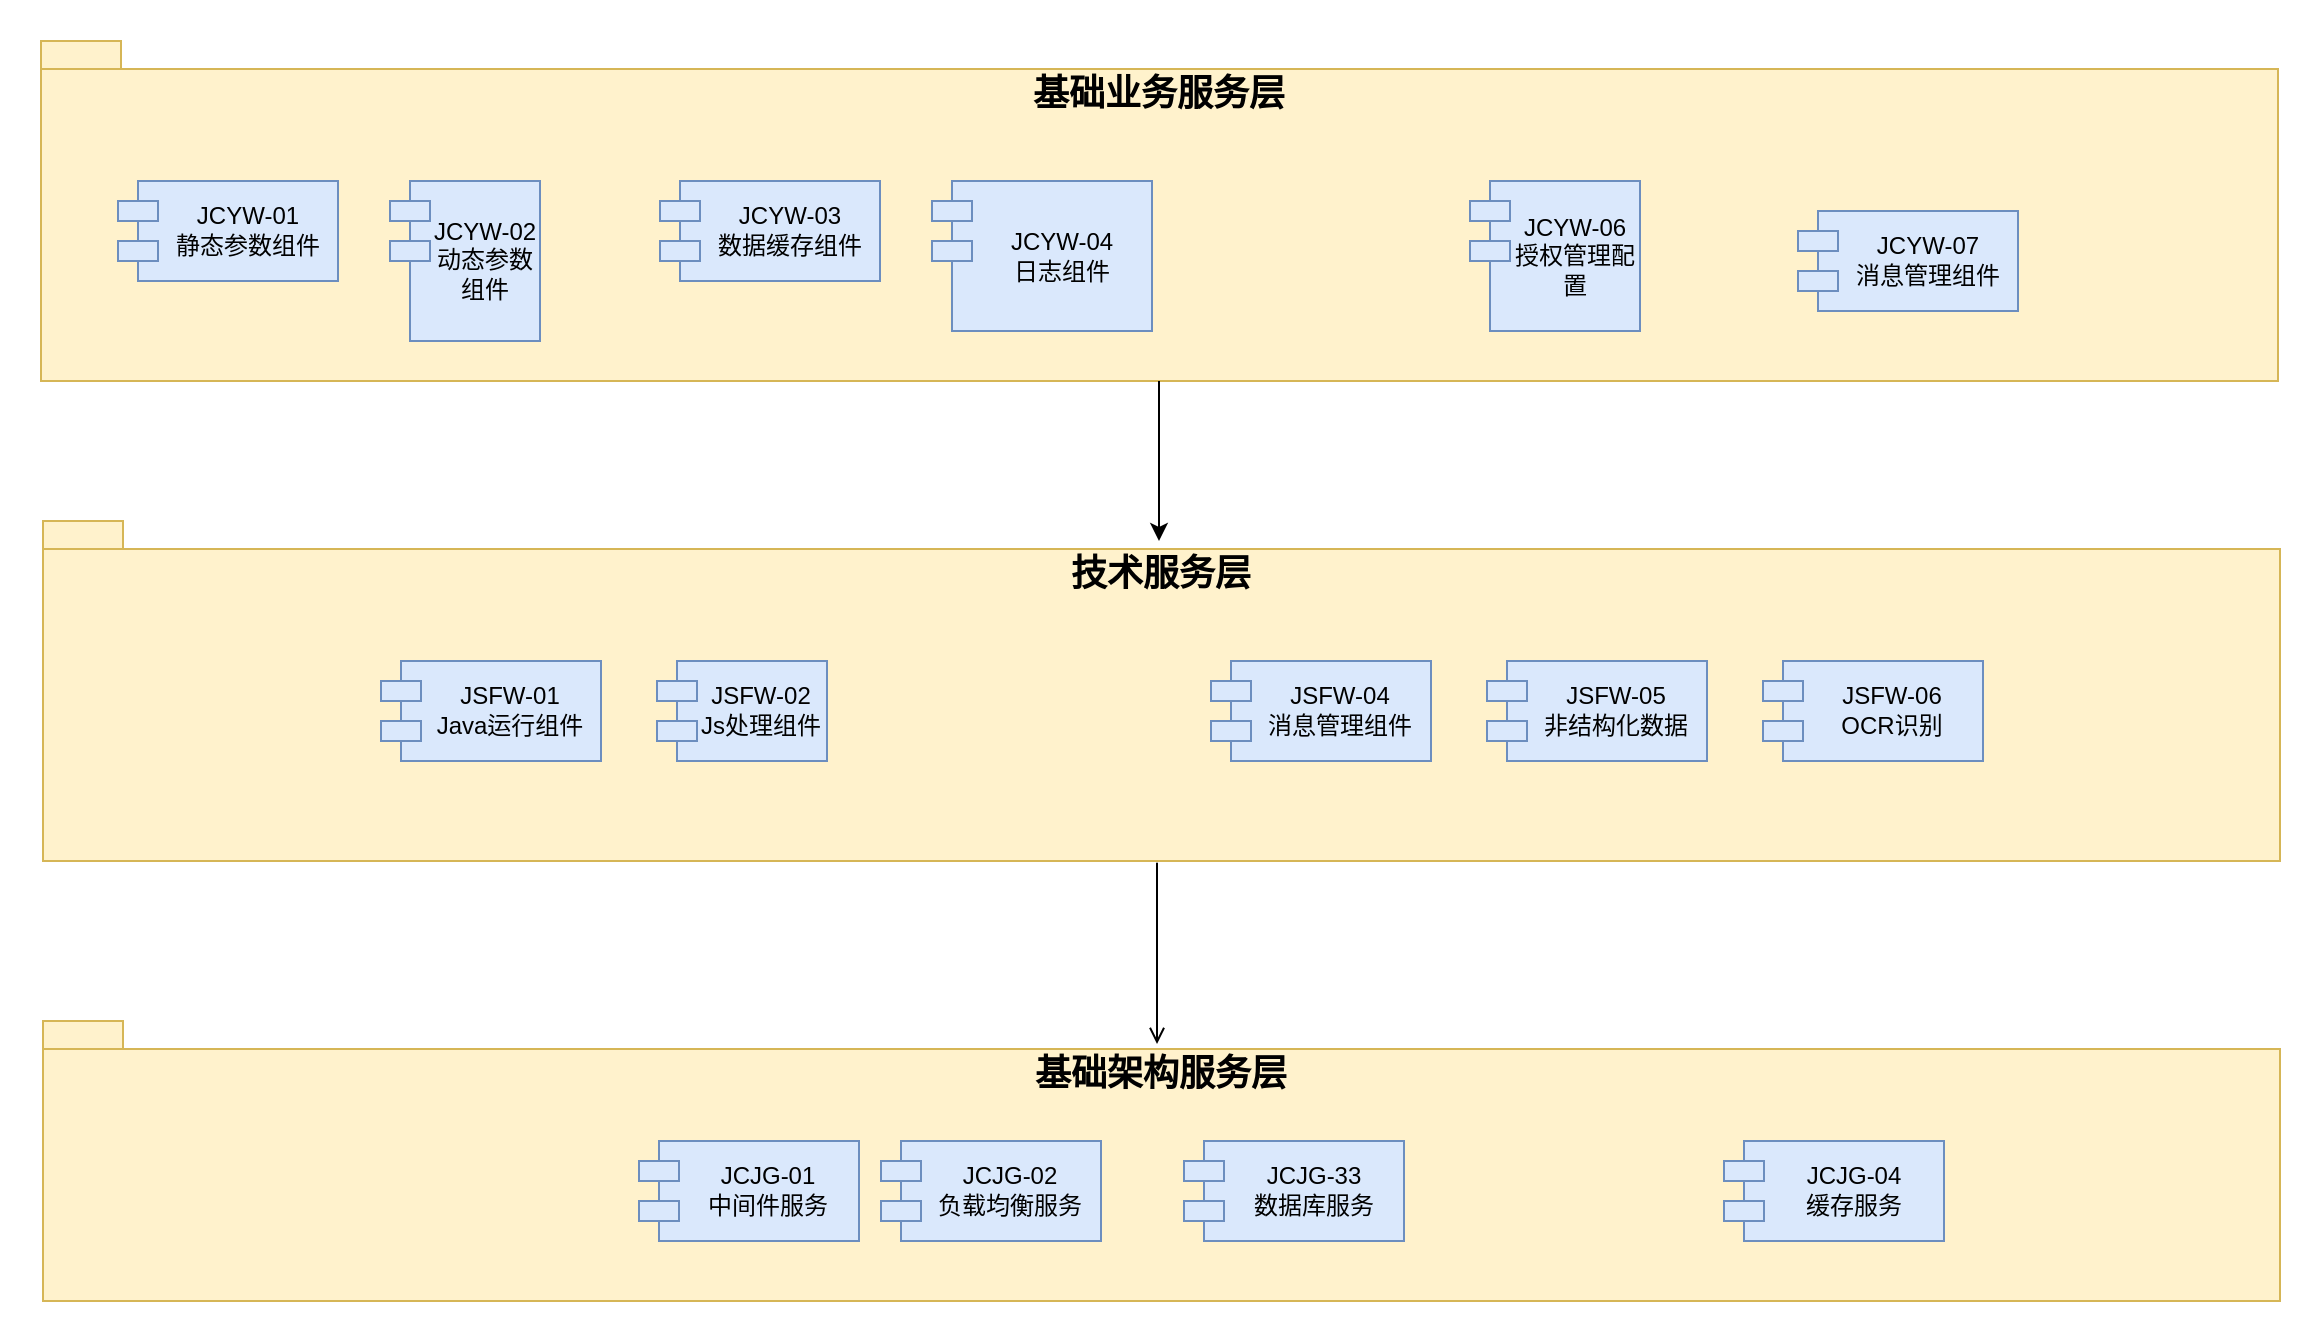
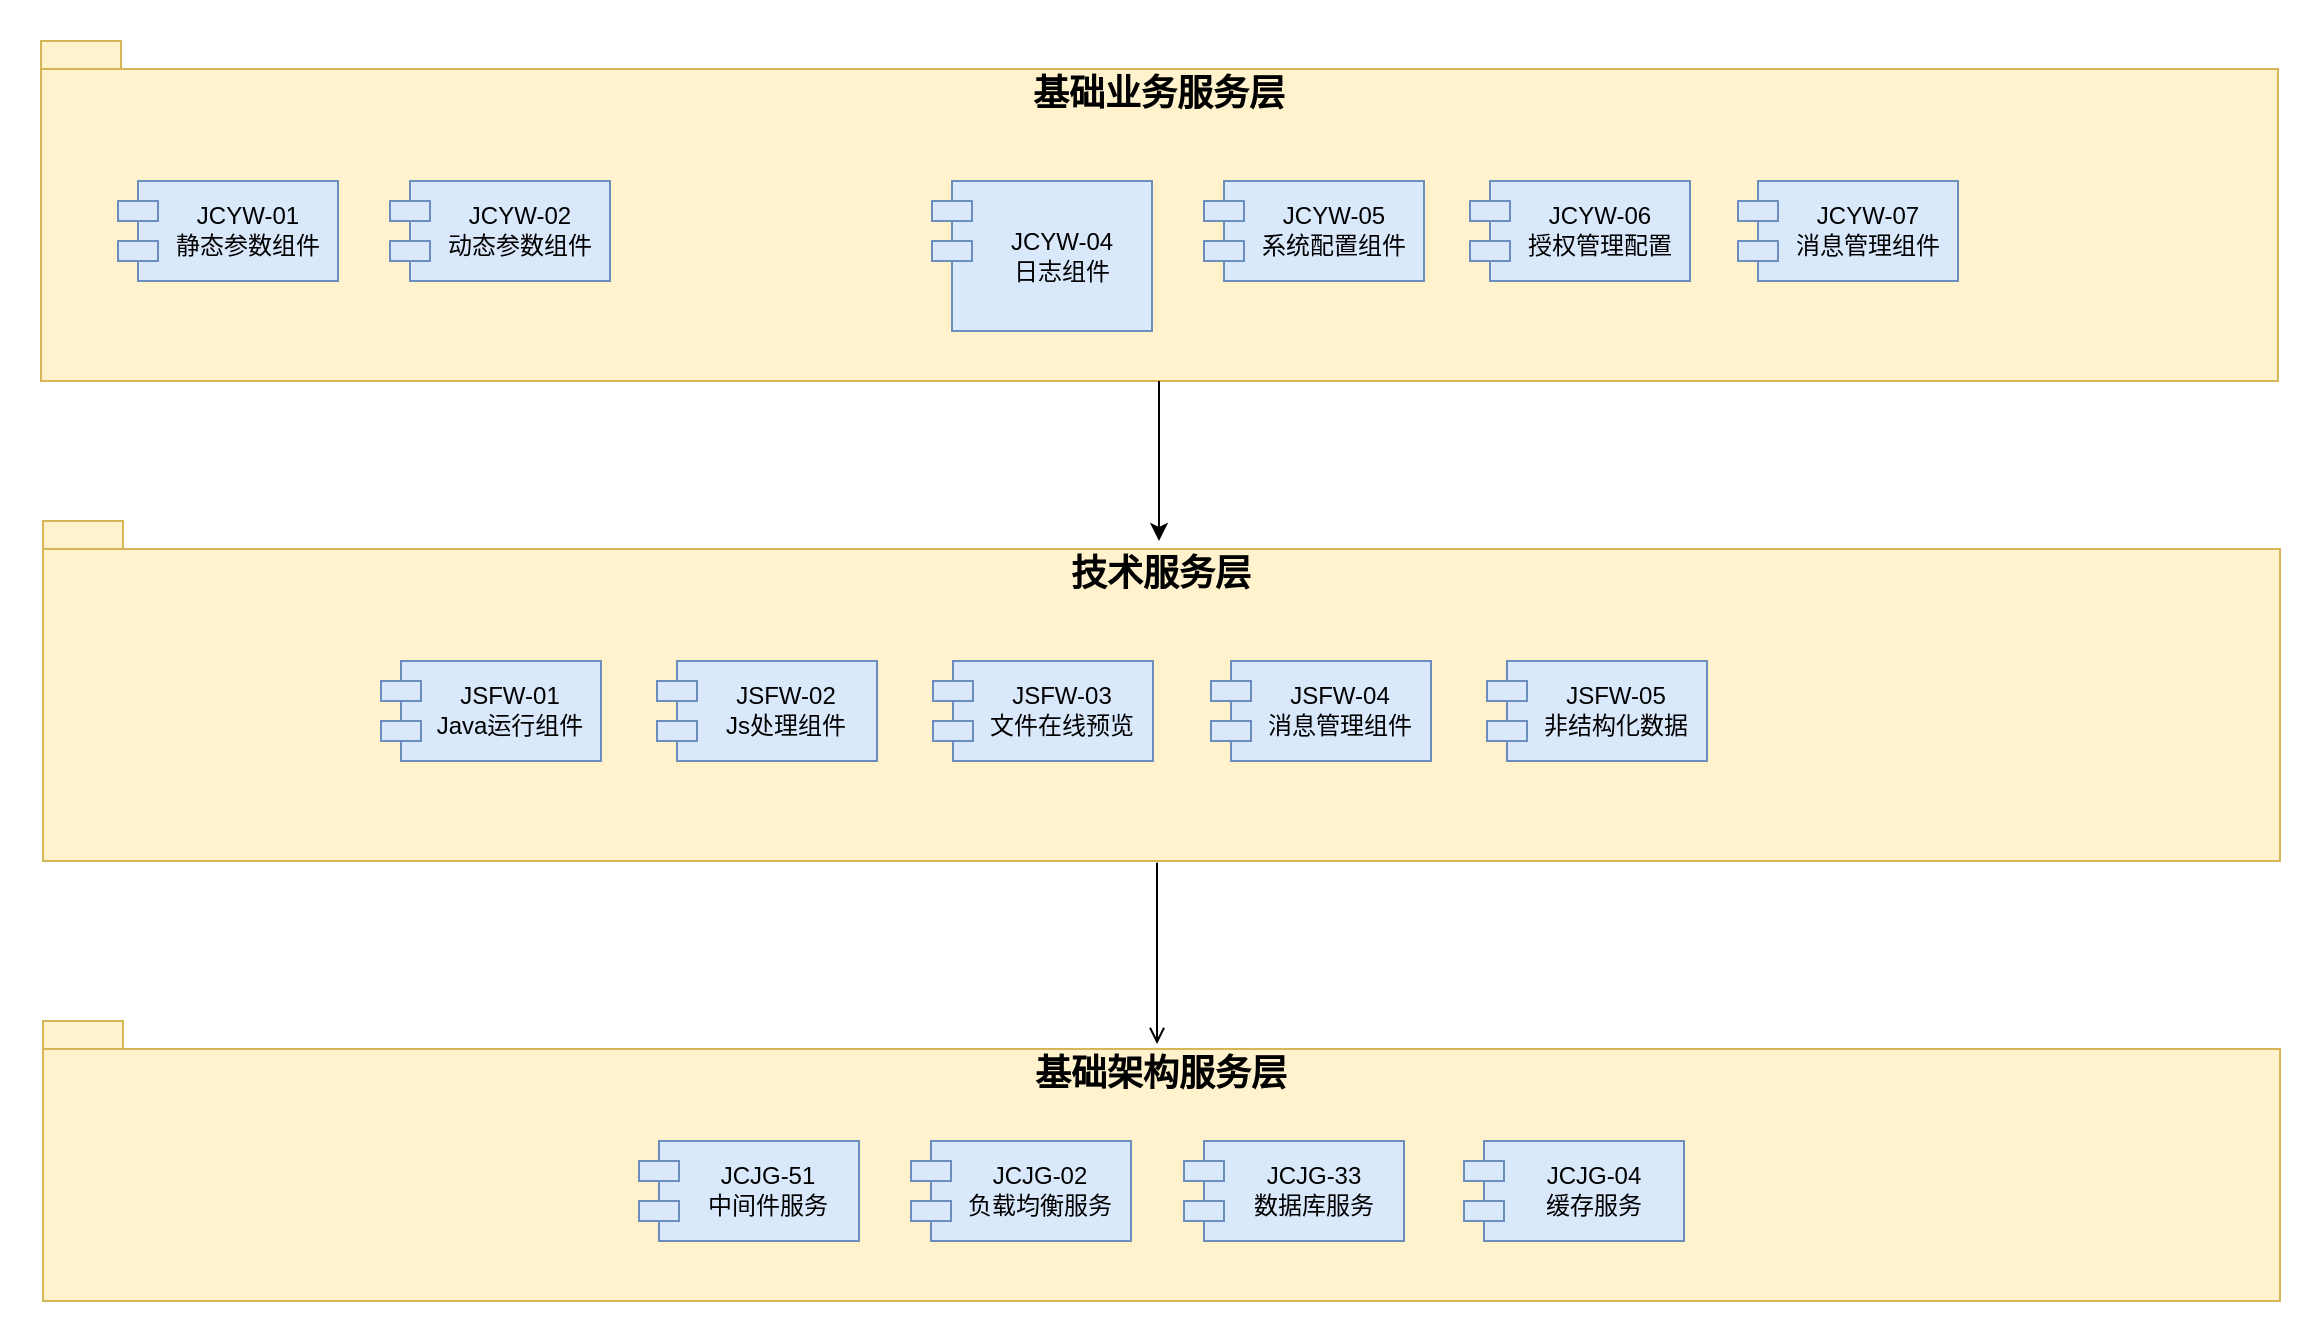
  <mxCell id="0" />
  <mxCell id="1" parent="0" />
  <mxCell id="2" value="基础架构服务层" style="shape=folder;fontStyle=1;spacingTop=10;tabWidth=40;tabHeight=14;tabPosition=left;html=1;fontSize=18;verticalAlign=top;fillColor=#fff2cc;strokeColor=#d6b656;" parent="1" vertex="1"><mxGeometry x="21" y="510" width="1118.5" height="140" as="geometry" /></mxCell>
  <mxCell id="3" value="技术服务层" style="shape=folder;fontStyle=1;spacingTop=10;tabWidth=40;tabHeight=14;tabPosition=left;html=1;fontSize=18;verticalAlign=top;fillColor=#fff2cc;strokeColor=#d6b656;" parent="1" vertex="1"><mxGeometry x="21" y="260" width="1118.5" height="170" as="geometry" /></mxCell>
  <mxCell id="4" value="基础业务服务层" style="shape=folder;fontStyle=1;spacingTop=10;tabWidth=40;tabHeight=14;tabPosition=left;html=1;fontSize=18;verticalAlign=top;fillColor=#fff2cc;strokeColor=#d6b656;" parent="1" vertex="1"><mxGeometry x="20" y="20" width="1118.5" height="170" as="geometry" /></mxCell>
  <mxCell id="5" style="edgeStyle=orthogonalEdgeStyle;rounded=0;orthogonalLoop=1;jettySize=auto;html=1;exitX=0.5;exitY=1;exitDx=0;exitDy=0;entryX=0.5;entryY=0;entryDx=0;entryDy=0;fontSize=16;" parent="1" edge="1"><mxGeometry relative="1" as="geometry"><mxPoint x="579" y="190" as="sourcePoint" /><mxPoint x="579" y="270" as="targetPoint" /></mxGeometry></mxCell>
  <mxCell id="6" value="JCYW-01&#10;静态参数组件" style="shape=module;align=center;spacingLeft=20;align=center;verticalAlign=middle;whiteSpace=wrap;labelPosition=center;verticalLabelPosition=middle;fillColor=#dae8fc;strokeColor=#6c8ebf;" parent="1" vertex="1"><mxGeometry x="58.5" y="90" width="110" height="50" as="geometry" /></mxCell>
- <mxCell id="7" value="JCYW-02&#10;动态参数组件" style="shape=module;align=center;spacingLeft=20;align=center;verticalAlign=middle;whiteSpace=wrap;labelPosition=center;verticalLabelPosition=middle;fillColor=#dae8fc;strokeColor=#6c8ebf;" parent="1" vertex="1"><mxGeometry x="194.5" y="90" width="75" height="80" as="geometry" /></mxCell>
- <mxCell id="8" value="JCYW-03&#10;数据缓存组件" style="shape=module;align=center;spacingLeft=20;align=center;verticalAlign=middle;whiteSpace=wrap;labelPosition=center;verticalLabelPosition=middle;fillColor=#dae8fc;strokeColor=#6c8ebf;" parent="1" vertex="1"><mxGeometry x="329.5" y="90" width="110" height="50" as="geometry" /></mxCell>
+ <mxCell id="7" value="JCYW-02&#10;动态参数组件" style="shape=module;align=center;spacingLeft=20;align=center;verticalAlign=middle;whiteSpace=wrap;labelPosition=center;verticalLabelPosition=middle;fillColor=#dae8fc;strokeColor=#6c8ebf;" parent="1" vertex="1"><mxGeometry x="194.5" y="90" width="110" height="50" as="geometry" /></mxCell>
  <mxCell id="9" value="JCYW-04&#10;日志组件" style="shape=module;align=center;spacingLeft=20;align=center;verticalAlign=middle;whiteSpace=wrap;labelPosition=center;verticalLabelPosition=middle;fillColor=#dae8fc;strokeColor=#6c8ebf;" parent="1" vertex="1"><mxGeometry x="465.5" y="90" width="110" height="75" as="geometry" /></mxCell>
+ <mxCell id="10" value="JCYW-05&#10;系统配置组件" style="shape=module;align=center;spacingLeft=20;align=center;verticalAlign=middle;whiteSpace=wrap;labelPosition=center;verticalLabelPosition=middle;fillColor=#dae8fc;strokeColor=#6c8ebf;" parent="1" vertex="1"><mxGeometry x="601.5" y="90" width="110" height="50" as="geometry" /></mxCell>
  <mxCell id="11" value="JSFW-01&#10;Java运行组件" style="shape=module;align=center;spacingLeft=20;align=center;verticalAlign=middle;whiteSpace=wrap;labelPosition=center;verticalLabelPosition=middle;fillColor=#dae8fc;strokeColor=#6c8ebf;" parent="1" vertex="1"><mxGeometry x="190" y="330" width="110" height="50" as="geometry" /></mxCell>
- <mxCell id="12" value="JSFW-02&#10;Js处理组件" style="shape=module;align=center;spacingLeft=20;align=center;verticalAlign=middle;whiteSpace=wrap;labelPosition=center;verticalLabelPosition=middle;fillColor=#dae8fc;strokeColor=#6c8ebf;" parent="1" vertex="1"><mxGeometry x="328" y="330" width="85" height="50" as="geometry" /></mxCell>
- <mxCell id="13" value="JCJG-01&#10;中间件服务" style="shape=module;align=center;spacingLeft=20;align=center;verticalAlign=middle;whiteSpace=wrap;labelPosition=center;verticalLabelPosition=middle;fillColor=#dae8fc;strokeColor=#6c8ebf;" parent="1" vertex="1"><mxGeometry x="319" y="570" width="110" height="50" as="geometry" /></mxCell>
- <mxCell id="14" value="JCJG-02&#10;负载均衡服务" style="shape=module;align=center;spacingLeft=20;align=center;verticalAlign=middle;whiteSpace=wrap;labelPosition=center;verticalLabelPosition=middle;fillColor=#dae8fc;strokeColor=#6c8ebf;" parent="1" vertex="1"><mxGeometry x="440" y="570" width="110" height="50" as="geometry" /></mxCell>
+ <mxCell id="12" value="JSFW-02&#10;Js处理组件" style="shape=module;align=center;spacingLeft=20;align=center;verticalAlign=middle;whiteSpace=wrap;labelPosition=center;verticalLabelPosition=middle;fillColor=#dae8fc;strokeColor=#6c8ebf;" parent="1" vertex="1"><mxGeometry x="328" y="330" width="110" height="50" as="geometry" /></mxCell>
+ <mxCell id="13" value="JCJG-51&#10;中间件服务" style="shape=module;align=center;spacingLeft=20;align=center;verticalAlign=middle;whiteSpace=wrap;labelPosition=center;verticalLabelPosition=middle;fillColor=#dae8fc;strokeColor=#6c8ebf;" parent="1" vertex="1"><mxGeometry x="319" y="570" width="110" height="50" as="geometry" /></mxCell>
+ <mxCell id="14" value="JCJG-02&#10;负载均衡服务" style="shape=module;align=center;spacingLeft=20;align=center;verticalAlign=middle;whiteSpace=wrap;labelPosition=center;verticalLabelPosition=middle;fillColor=#dae8fc;strokeColor=#6c8ebf;" parent="1" vertex="1"><mxGeometry x="455" y="570" width="110" height="50" as="geometry" /></mxCell>
  <mxCell id="15" value="" style="endArrow=open;html=1;rounded=0;fontSize=18;exitX=0.498;exitY=1.005;exitDx=0;exitDy=0;exitPerimeter=0;entryX=0.498;entryY=0.082;entryDx=0;entryDy=0;entryPerimeter=0;" parent="1" source="3" target="2" edge="1"><mxGeometry width="50" height="50" relative="1" as="geometry"><mxPoint x="558.5" y="490" as="sourcePoint" /><mxPoint x="608.5" y="440" as="targetPoint" /></mxGeometry></mxCell>
  <mxCell id="16" value="JCJG-33&#10;数据库服务" style="shape=module;align=center;spacingLeft=20;align=center;verticalAlign=middle;whiteSpace=wrap;labelPosition=center;verticalLabelPosition=middle;fillColor=#dae8fc;strokeColor=#6c8ebf;" parent="1" vertex="1"><mxGeometry x="591.5" y="570" width="110" height="50" as="geometry" /></mxCell>
- <mxCell id="17" value="JCJG-04&#10;缓存服务" style="shape=module;align=center;spacingLeft=20;align=center;verticalAlign=middle;whiteSpace=wrap;labelPosition=center;verticalLabelPosition=middle;fillColor=#dae8fc;strokeColor=#6c8ebf;" parent="1" vertex="1"><mxGeometry x="861.5" y="570" width="110" height="50" as="geometry" /></mxCell>
- <mxCell id="18" value="JCYW-06&#10;授权管理配置" style="shape=module;align=center;spacingLeft=20;align=center;verticalAlign=middle;whiteSpace=wrap;labelPosition=center;verticalLabelPosition=middle;fillColor=#dae8fc;strokeColor=#6c8ebf;" parent="1" vertex="1"><mxGeometry x="734.5" y="90" width="85" height="75" as="geometry" /></mxCell>
- <mxCell id="19" value="JCYW-07&#10;消息管理组件" style="shape=module;align=center;spacingLeft=20;align=center;verticalAlign=middle;whiteSpace=wrap;labelPosition=center;verticalLabelPosition=middle;fillColor=#dae8fc;strokeColor=#6c8ebf;" parent="1" vertex="1"><mxGeometry x="898.5" y="105" width="110" height="50" as="geometry" /></mxCell>
+ <mxCell id="17" value="JCJG-04&#10;缓存服务" style="shape=module;align=center;spacingLeft=20;align=center;verticalAlign=middle;whiteSpace=wrap;labelPosition=center;verticalLabelPosition=middle;fillColor=#dae8fc;strokeColor=#6c8ebf;" parent="1" vertex="1"><mxGeometry x="731.5" y="570" width="110" height="50" as="geometry" /></mxCell>
+ <mxCell id="18" value="JCYW-06&#10;授权管理配置" style="shape=module;align=center;spacingLeft=20;align=center;verticalAlign=middle;whiteSpace=wrap;labelPosition=center;verticalLabelPosition=middle;fillColor=#dae8fc;strokeColor=#6c8ebf;" parent="1" vertex="1"><mxGeometry x="734.5" y="90" width="110" height="50" as="geometry" /></mxCell>
+ <mxCell id="19" value="JCYW-07&#10;消息管理组件" style="shape=module;align=center;spacingLeft=20;align=center;verticalAlign=middle;whiteSpace=wrap;labelPosition=center;verticalLabelPosition=middle;fillColor=#dae8fc;strokeColor=#6c8ebf;" parent="1" vertex="1"><mxGeometry x="868.5" y="90" width="110" height="50" as="geometry" /></mxCell>
+ <mxCell id="20" value="JSFW-03&#10;文件在线预览" style="shape=module;align=center;spacingLeft=20;align=center;verticalAlign=middle;whiteSpace=wrap;labelPosition=center;verticalLabelPosition=middle;fillColor=#dae8fc;strokeColor=#6c8ebf;" parent="1" vertex="1"><mxGeometry x="466" y="330" width="110" height="50" as="geometry" /></mxCell>
  <mxCell id="21" value="JSFW-04&#10;消息管理组件" style="shape=module;align=center;spacingLeft=20;align=center;verticalAlign=middle;whiteSpace=wrap;labelPosition=center;verticalLabelPosition=middle;fillColor=#dae8fc;strokeColor=#6c8ebf;" parent="1" vertex="1"><mxGeometry x="605" y="330" width="110" height="50" as="geometry" /></mxCell>
  <mxCell id="22" value="JSFW-05&#10;非结构化数据" style="shape=module;align=center;spacingLeft=20;align=center;verticalAlign=middle;whiteSpace=wrap;labelPosition=center;verticalLabelPosition=middle;fillColor=#dae8fc;strokeColor=#6c8ebf;" parent="1" vertex="1"><mxGeometry x="743" y="330" width="110" height="50" as="geometry" /></mxCell>
- <mxCell id="23" value="JSFW-06&#10;OCR识别" style="shape=module;align=center;spacingLeft=20;align=center;verticalAlign=middle;whiteSpace=wrap;labelPosition=center;verticalLabelPosition=middle;fillColor=#dae8fc;strokeColor=#6c8ebf;" parent="1" vertex="1"><mxGeometry x="881" y="330" width="110" height="50" as="geometry" /></mxCell>
